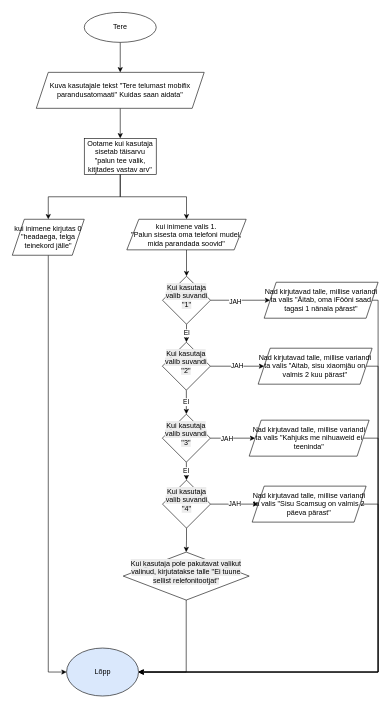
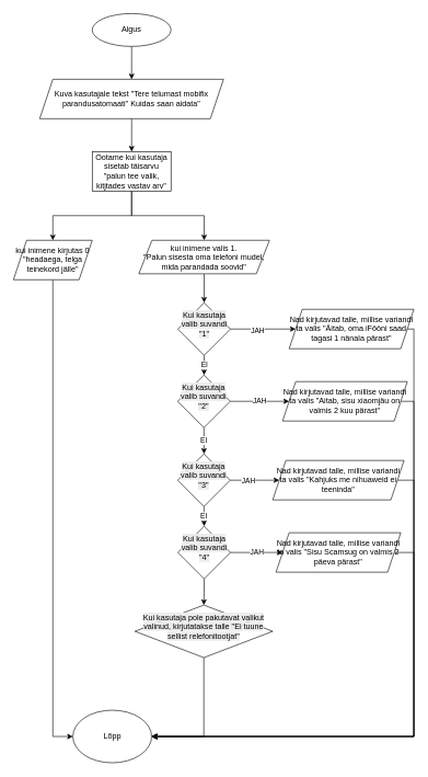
  <mxCell id="0" />
  <mxCell id="1" parent="0" />
  <mxCell id="2" style="edgeStyle=orthogonalEdgeStyle;rounded=0;orthogonalLoop=1;jettySize=auto;html=1;" parent="1" source="3" target="5" edge="1"><mxGeometry relative="1" as="geometry" /></mxCell>
- <mxCell id="3" value="Tere" style="ellipse;whiteSpace=wrap;html=1;" parent="1" vertex="1"><mxGeometry x="140" y="20" width="120" height="50" as="geometry" /></mxCell>
+ <mxCell id="3" value="Algus" style="ellipse;whiteSpace=wrap;html=1;" parent="1" vertex="1"><mxGeometry x="140" y="20" width="120" height="50" as="geometry" /></mxCell>
  <mxCell id="4" style="edgeStyle=orthogonalEdgeStyle;rounded=0;orthogonalLoop=1;jettySize=auto;html=1;" parent="1" source="5" target="8" edge="1"><mxGeometry relative="1" as="geometry" /></mxCell>
  <mxCell id="5" value="Kuva kasutajale tekst &quot;Tere telumast mobifix parandusatomaati&quot; Kuidas saan aidata&quot;" style="shape=parallelogram;perimeter=parallelogramPerimeter;whiteSpace=wrap;html=1;fixedSize=1;" parent="1" vertex="1"><mxGeometry x="60" y="120" width="280" height="60" as="geometry" /></mxCell>
  <mxCell id="6" style="edgeStyle=orthogonalEdgeStyle;rounded=0;orthogonalLoop=1;jettySize=auto;html=1;" parent="1" source="8" target="10" edge="1"><mxGeometry relative="1" as="geometry" /></mxCell>
  <mxCell id="7" style="edgeStyle=orthogonalEdgeStyle;rounded=0;orthogonalLoop=1;jettySize=auto;html=1;" parent="1" source="8" target="12" edge="1"><mxGeometry relative="1" as="geometry" /></mxCell>
  <mxCell id="8" value="Ootame kui kasutaja sisetab täisarvu &quot;palun tee valik, kitjtades vastav arv&quot;" style="rounded=0;whiteSpace=wrap;html=1;" parent="1" vertex="1"><mxGeometry x="140" y="230" width="120" height="60" as="geometry" /></mxCell>
  <mxCell id="9" style="edgeStyle=orthogonalEdgeStyle;rounded=0;orthogonalLoop=1;jettySize=auto;html=1;" parent="1" source="10" target="21" edge="1"><mxGeometry relative="1" as="geometry"><Array as="points"><mxPoint x="80" y="1120" /></Array></mxGeometry></mxCell>
  <mxCell id="10" value="kui inimene kirjutas 0&lt;div&gt;&quot;headaega, telga teinekord jälle&quot;&lt;/div&gt;" style="shape=parallelogram;perimeter=parallelogramPerimeter;whiteSpace=wrap;html=1;fixedSize=1;" parent="1" vertex="1"><mxGeometry x="20" y="365" width="120" height="60" as="geometry" /></mxCell>
  <mxCell id="11" style="edgeStyle=orthogonalEdgeStyle;rounded=0;orthogonalLoop=1;jettySize=auto;html=1;" edge="1" parent="1" source="12" target="25"><mxGeometry relative="1" as="geometry" /></mxCell>
  <mxCell id="12" value="kui inimene valis 1.&lt;div&gt;&quot;Palun sisesta oma telefoni mudel, mida parandada soovid&quot;&lt;/div&gt;" style="shape=parallelogram;perimeter=parallelogramPerimeter;whiteSpace=wrap;html=1;fixedSize=1;" parent="1" vertex="1"><mxGeometry x="211" y="365" width="199" height="51" as="geometry" /></mxCell>
  <mxCell id="13" style="edgeStyle=orthogonalEdgeStyle;rounded=0;orthogonalLoop=1;jettySize=auto;html=1;entryX=1;entryY=0.5;entryDx=0;entryDy=0;exitX=1;exitY=0.5;exitDx=0;exitDy=0;" parent="1" source="14" target="21" edge="1"><mxGeometry relative="1" as="geometry"><Array as="points"><mxPoint x="630" y="500" /><mxPoint x="630" y="1120" /></Array></mxGeometry></mxCell>
  <mxCell id="14" value="Nad kirjutavad talle, millise variandi ta valis &quot;Äitab, oma iFööni saad tagasi 1 nänala pärast&quot;" style="shape=parallelogram;perimeter=parallelogramPerimeter;whiteSpace=wrap;html=1;fixedSize=1;" parent="1" vertex="1"><mxGeometry x="440" y="470" width="190" height="60" as="geometry" /></mxCell>
  <mxCell id="15" style="edgeStyle=orthogonalEdgeStyle;rounded=0;orthogonalLoop=1;jettySize=auto;html=1;" parent="1" source="16" target="21" edge="1"><mxGeometry relative="1" as="geometry"><Array as="points"><mxPoint x="630" y="610" /><mxPoint x="630" y="1120" /></Array></mxGeometry></mxCell>
  <mxCell id="16" value="Nad kirjutavad talle, millise variandi ta valis &quot;Aitab, sisu xiaomjäu on valmis 2 kuu pärast&quot;" style="shape=parallelogram;perimeter=parallelogramPerimeter;whiteSpace=wrap;html=1;fixedSize=1;" parent="1" vertex="1"><mxGeometry x="430" y="580" width="190" height="60" as="geometry" /></mxCell>
  <mxCell id="17" style="edgeStyle=orthogonalEdgeStyle;rounded=0;orthogonalLoop=1;jettySize=auto;html=1;entryX=1;entryY=0.5;entryDx=0;entryDy=0;" parent="1" source="18" target="21" edge="1"><mxGeometry relative="1" as="geometry"><Array as="points"><mxPoint x="630" y="730" /><mxPoint x="630" y="1120" /></Array></mxGeometry></mxCell>
  <mxCell id="18" value="Nad kirjutavad talle, millise variandi ta valis &quot;Kahjuks me nihuaweid ei teeninda&quot;" style="shape=parallelogram;perimeter=parallelogramPerimeter;whiteSpace=wrap;html=1;fixedSize=1;" parent="1" vertex="1"><mxGeometry x="415" y="700" width="200" height="60" as="geometry" /></mxCell>
  <mxCell id="19" style="edgeStyle=orthogonalEdgeStyle;rounded=0;orthogonalLoop=1;jettySize=auto;html=1;" parent="1" source="20" target="21" edge="1"><mxGeometry relative="1" as="geometry"><Array as="points"><mxPoint x="630" y="840" /><mxPoint x="630" y="1120" /></Array></mxGeometry></mxCell>
  <mxCell id="20" value="Nad kirjutavad talle, millise variandi ta valis &quot;Sisu Scamsug on valmis 2 päeva pärast&quot;" style="shape=parallelogram;perimeter=parallelogramPerimeter;whiteSpace=wrap;html=1;fixedSize=1;" parent="1" vertex="1"><mxGeometry x="420" y="810" width="190" height="60" as="geometry" /></mxCell>
- <mxCell id="21" value="Lõpp" style="ellipse;whiteSpace=wrap;html=1;fillColor=#dae8fc;" parent="1" vertex="1"><mxGeometry x="110.5" y="1080" width="120" height="80" as="geometry" /></mxCell>
+ <mxCell id="21" value="Lõpp" style="ellipse;whiteSpace=wrap;html=1;" parent="1" vertex="1"><mxGeometry x="110.5" y="1080" width="120" height="80" as="geometry" /></mxCell>
  <mxCell id="22" style="edgeStyle=orthogonalEdgeStyle;rounded=0;orthogonalLoop=1;jettySize=auto;html=1;entryX=0;entryY=0.5;entryDx=0;entryDy=0;" edge="1" parent="1" source="25" target="14"><mxGeometry relative="1" as="geometry" /></mxCell>
  <mxCell id="23" value="JAH" style="edgeLabel;html=1;align=center;verticalAlign=middle;resizable=0;points=[];" vertex="1" connectable="0" parent="22"><mxGeometry x="-0.166" y="-1" relative="1" as="geometry"><mxPoint as="offset" /></mxGeometry></mxCell>
  <mxCell id="24" value="EI" style="edgeStyle=orthogonalEdgeStyle;rounded=0;orthogonalLoop=1;jettySize=auto;html=1;" edge="1" parent="1" source="25" target="35"><mxGeometry relative="1" as="geometry" /></mxCell>
  <mxCell id="25" value="&#10;&lt;span style=&quot;color: rgb(0, 0, 0); font-family: Helvetica; font-size: 12px; font-style: normal; font-variant-ligatures: normal; font-variant-caps: normal; font-weight: 400; letter-spacing: normal; orphans: 2; text-align: center; text-indent: 0px; text-transform: none; widows: 2; word-spacing: 0px; -webkit-text-stroke-width: 0px; white-space: normal; background-color: rgb(236, 236, 236); text-decoration-thickness: initial; text-decoration-style: initial; text-decoration-color: initial; display: inline !important; float: none;&quot;&gt;Kui kasutaja valib suvandi &quot;1&quot;&lt;/span&gt;&#10;&#10;" style="rhombus;whiteSpace=wrap;html=1;direction=south;" vertex="1" parent="1"><mxGeometry x="270.5" y="460" width="80" height="80" as="geometry" /></mxCell>
  <mxCell id="26" value="JAH" style="edgeStyle=orthogonalEdgeStyle;rounded=0;orthogonalLoop=1;jettySize=auto;html=1;" edge="1" parent="1" source="28" target="20"><mxGeometry relative="1" as="geometry" /></mxCell>
  <mxCell id="27" style="edgeStyle=orthogonalEdgeStyle;rounded=0;orthogonalLoop=1;jettySize=auto;html=1;" edge="1" parent="1" source="28" target="37"><mxGeometry relative="1" as="geometry" /></mxCell>
  <mxCell id="28" value="&#10;&lt;span style=&quot;color: rgb(0, 0, 0); font-family: Helvetica; font-size: 12px; font-style: normal; font-variant-ligatures: normal; font-variant-caps: normal; font-weight: 400; letter-spacing: normal; orphans: 2; text-align: center; text-indent: 0px; text-transform: none; widows: 2; word-spacing: 0px; -webkit-text-stroke-width: 0px; white-space: normal; background-color: rgb(236, 236, 236); text-decoration-thickness: initial; text-decoration-style: initial; text-decoration-color: initial; display: inline !important; float: none;&quot;&gt;Kui kasutaja valib suvandi &quot;4&quot;&lt;/span&gt;&#10;&#10;" style="rhombus;whiteSpace=wrap;html=1;" vertex="1" parent="1"><mxGeometry x="270.5" y="800" width="80" height="80" as="geometry" /></mxCell>
  <mxCell id="29" style="edgeStyle=orthogonalEdgeStyle;rounded=0;orthogonalLoop=1;jettySize=auto;html=1;" edge="1" parent="1" source="32" target="18"><mxGeometry relative="1" as="geometry" /></mxCell>
  <mxCell id="30" value="JAH" style="edgeLabel;html=1;align=center;verticalAlign=middle;resizable=0;points=[];" vertex="1" connectable="0" parent="29"><mxGeometry x="-0.308" y="-1" relative="1" as="geometry"><mxPoint x="1" as="offset" /></mxGeometry></mxCell>
  <mxCell id="31" value="EI" style="edgeStyle=orthogonalEdgeStyle;rounded=0;orthogonalLoop=1;jettySize=auto;html=1;" edge="1" parent="1" source="32" target="28"><mxGeometry relative="1" as="geometry" /></mxCell>
  <mxCell id="32" value="&#10;&lt;span style=&quot;color: rgb(0, 0, 0); font-family: Helvetica; font-size: 12px; font-style: normal; font-variant-ligatures: normal; font-variant-caps: normal; font-weight: 400; letter-spacing: normal; orphans: 2; text-align: center; text-indent: 0px; text-transform: none; widows: 2; word-spacing: 0px; -webkit-text-stroke-width: 0px; white-space: normal; background-color: rgb(236, 236, 236); text-decoration-thickness: initial; text-decoration-style: initial; text-decoration-color: initial; display: inline !important; float: none;&quot;&gt;Kui kasutaja valib suvandi &quot;3&quot;&lt;/span&gt;&#10;&#10;" style="rhombus;whiteSpace=wrap;html=1;" vertex="1" parent="1"><mxGeometry x="270.25" y="690" width="80" height="80" as="geometry" /></mxCell>
  <mxCell id="33" value="JAH" style="edgeStyle=orthogonalEdgeStyle;rounded=0;orthogonalLoop=1;jettySize=auto;html=1;" edge="1" parent="1" source="35" target="16"><mxGeometry relative="1" as="geometry" /></mxCell>
  <mxCell id="34" value="EI" style="edgeStyle=orthogonalEdgeStyle;rounded=0;orthogonalLoop=1;jettySize=auto;html=1;" edge="1" parent="1" source="35" target="32"><mxGeometry relative="1" as="geometry" /></mxCell>
  <mxCell id="35" value="&#10;&lt;span style=&quot;color: rgb(0, 0, 0); font-family: Helvetica; font-size: 12px; font-style: normal; font-variant-ligatures: normal; font-variant-caps: normal; font-weight: 400; letter-spacing: normal; orphans: 2; text-align: center; text-indent: 0px; text-transform: none; widows: 2; word-spacing: 0px; -webkit-text-stroke-width: 0px; white-space: normal; background-color: rgb(236, 236, 236); text-decoration-thickness: initial; text-decoration-style: initial; text-decoration-color: initial; display: inline !important; float: none;&quot;&gt;Kui kasutaja valib suvandi &quot;2&quot;&lt;/span&gt;&#10;&#10;" style="rhombus;whiteSpace=wrap;html=1;" vertex="1" parent="1"><mxGeometry x="270.25" y="570" width="80" height="80" as="geometry" /></mxCell>
  <mxCell id="36" style="edgeStyle=orthogonalEdgeStyle;rounded=0;orthogonalLoop=1;jettySize=auto;html=1;" edge="1" parent="1" source="37" target="21"><mxGeometry relative="1" as="geometry"><Array as="points"><mxPoint x="310" y="1120" /></Array></mxGeometry></mxCell>
  <mxCell id="37" value="&#10;&lt;span style=&quot;color: rgb(0, 0, 0); font-family: Helvetica; font-size: 12px; font-style: normal; font-variant-ligatures: normal; font-variant-caps: normal; font-weight: 400; letter-spacing: normal; orphans: 2; text-align: center; text-indent: 0px; text-transform: none; widows: 2; word-spacing: 0px; -webkit-text-stroke-width: 0px; white-space: normal; background-color: rgb(236, 236, 236); text-decoration-thickness: initial; text-decoration-style: initial; text-decoration-color: initial; display: inline !important; float: none;&quot;&gt;Kui kasutaja pole pakutavat valikut valinud, kirjutatakse talle &quot;Ei tuune sellist relefonitootjat&quot;&lt;/span&gt;&#10;&#10;" style="rhombus;whiteSpace=wrap;html=1;" vertex="1" parent="1"><mxGeometry x="205" y="920" width="210" height="80" as="geometry" /></mxCell>
